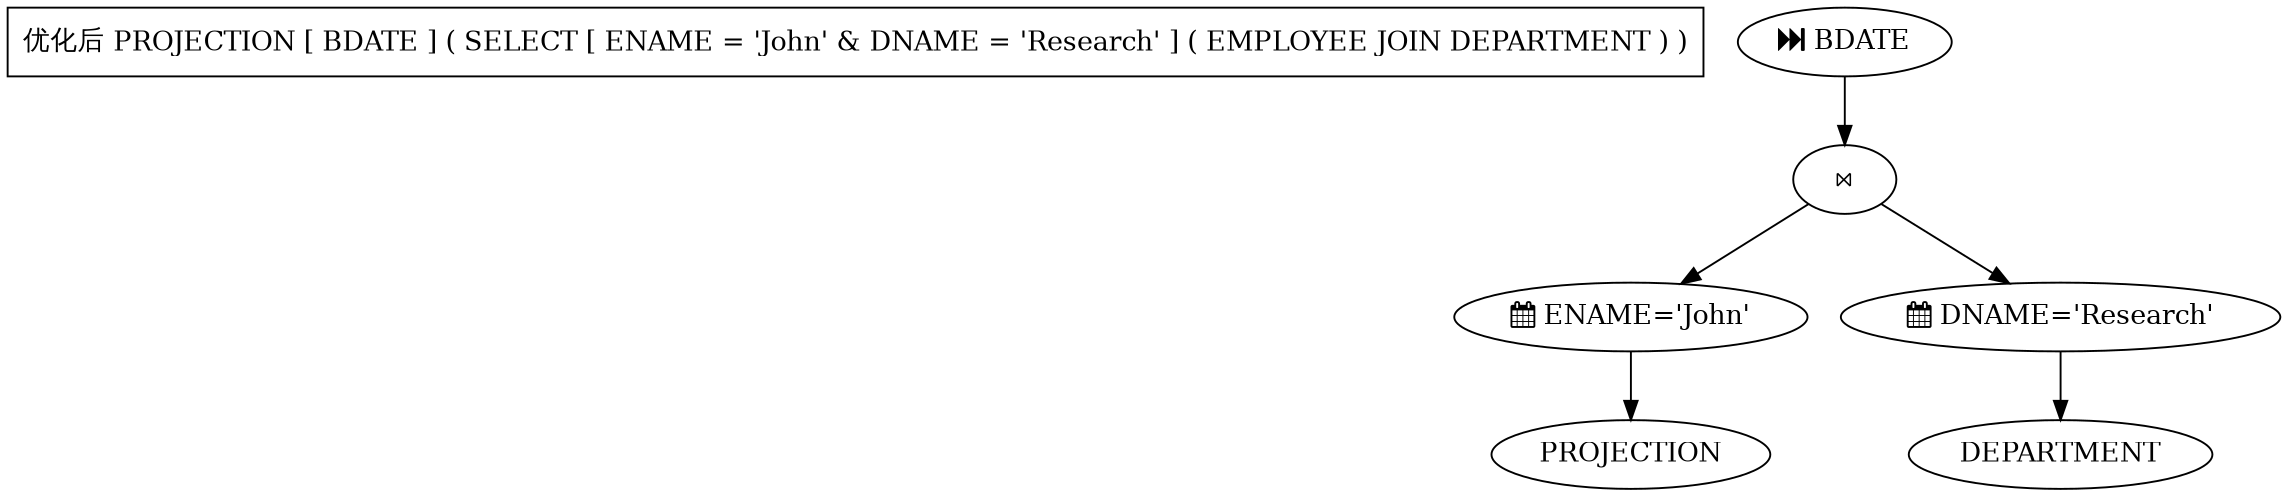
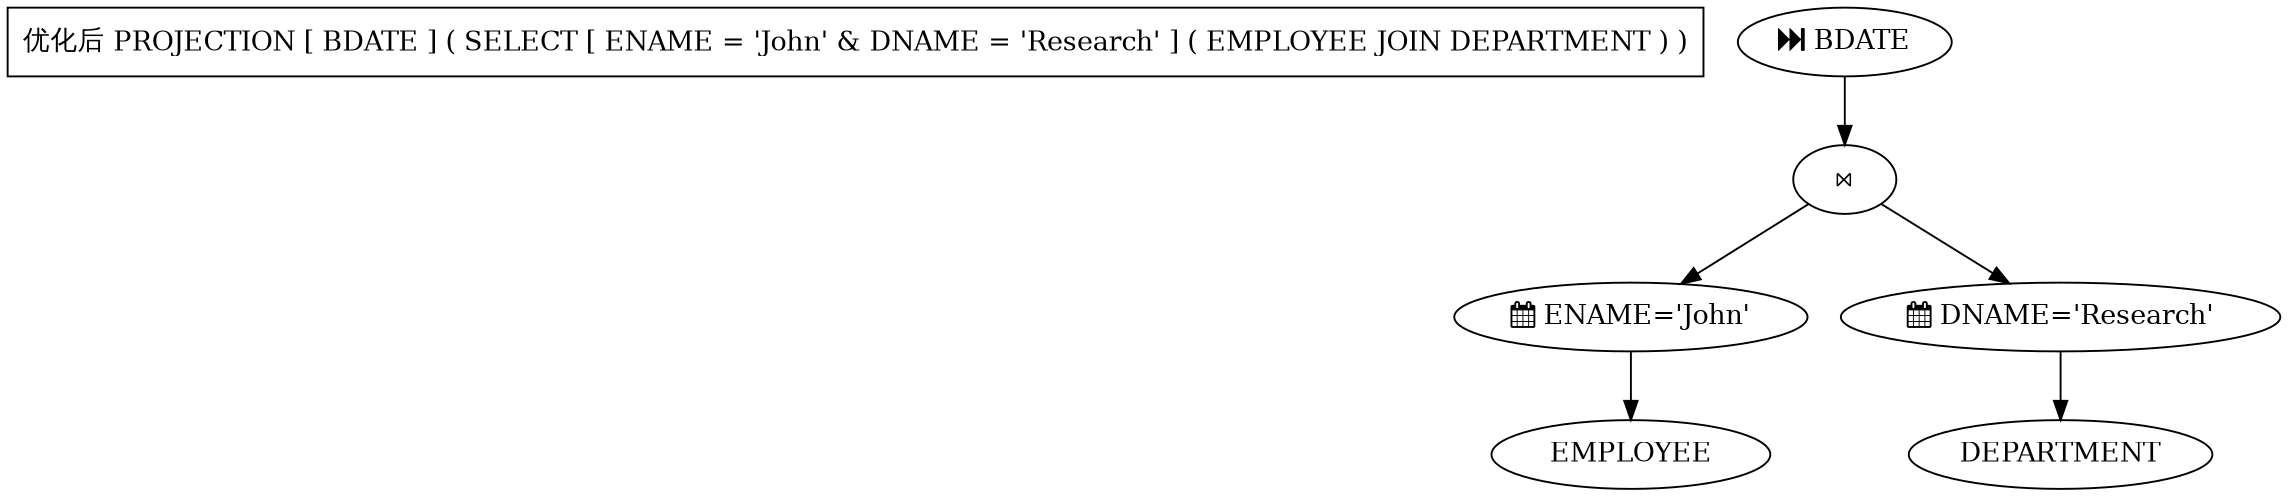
  digraph {
    n1 [label="优化后 PROJECTION [ BDATE ] ( SELECT [ ENAME = 'John' & DNAME = 'Research' ] ( EMPLOYEE JOIN DEPARTMENT ) )" shape=rectangle]
    n2 [label=" BDATE"]
    n3 [label="⋈"]
    n4 [label=" ENAME='John'"]
    n5 [label=" DNAME='Research'"]
-   n6 [label=PROJECTION]
+   n6 [label=EMPLOYEE]
    n7 [label=DEPARTMENT]
    n2 -> n3
    n3 -> n4
    n3 -> n5
    n4 -> n6
    n5 -> n7
  }
